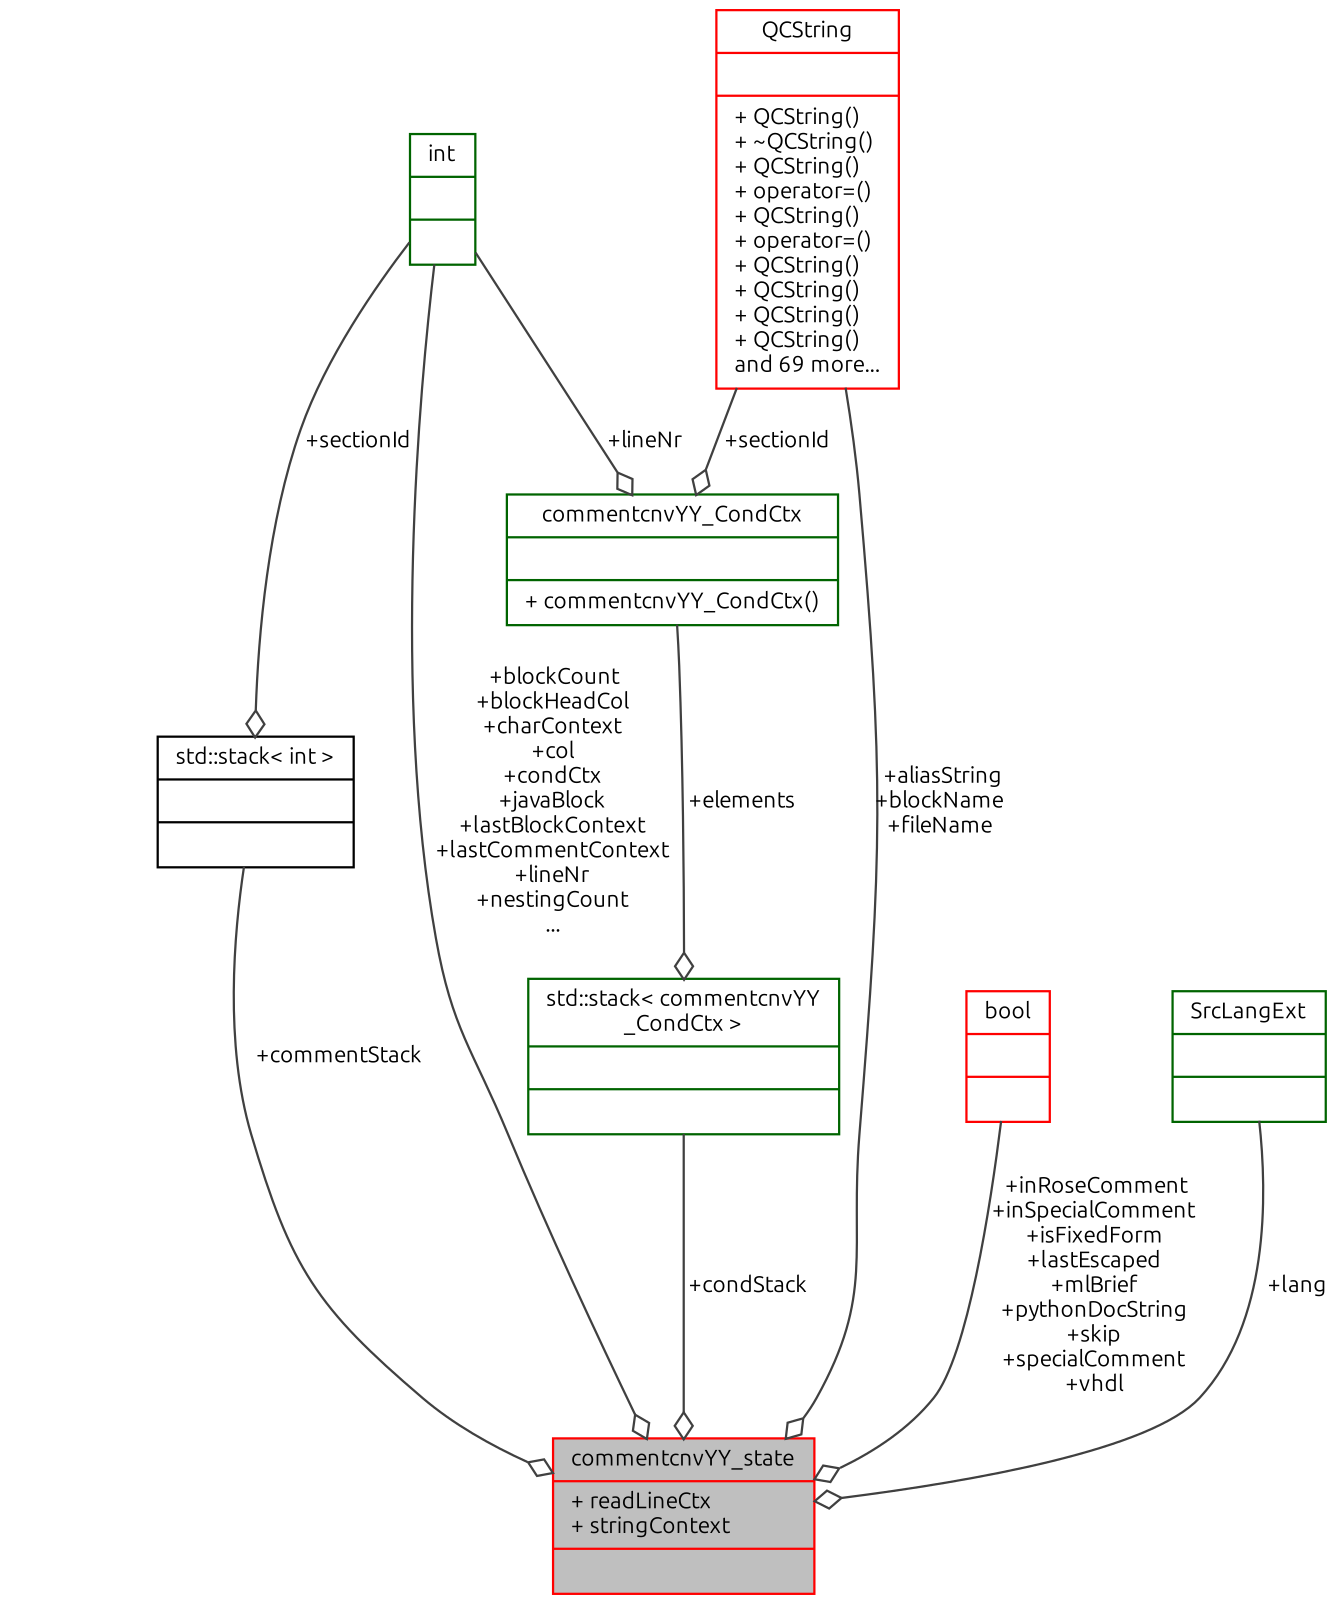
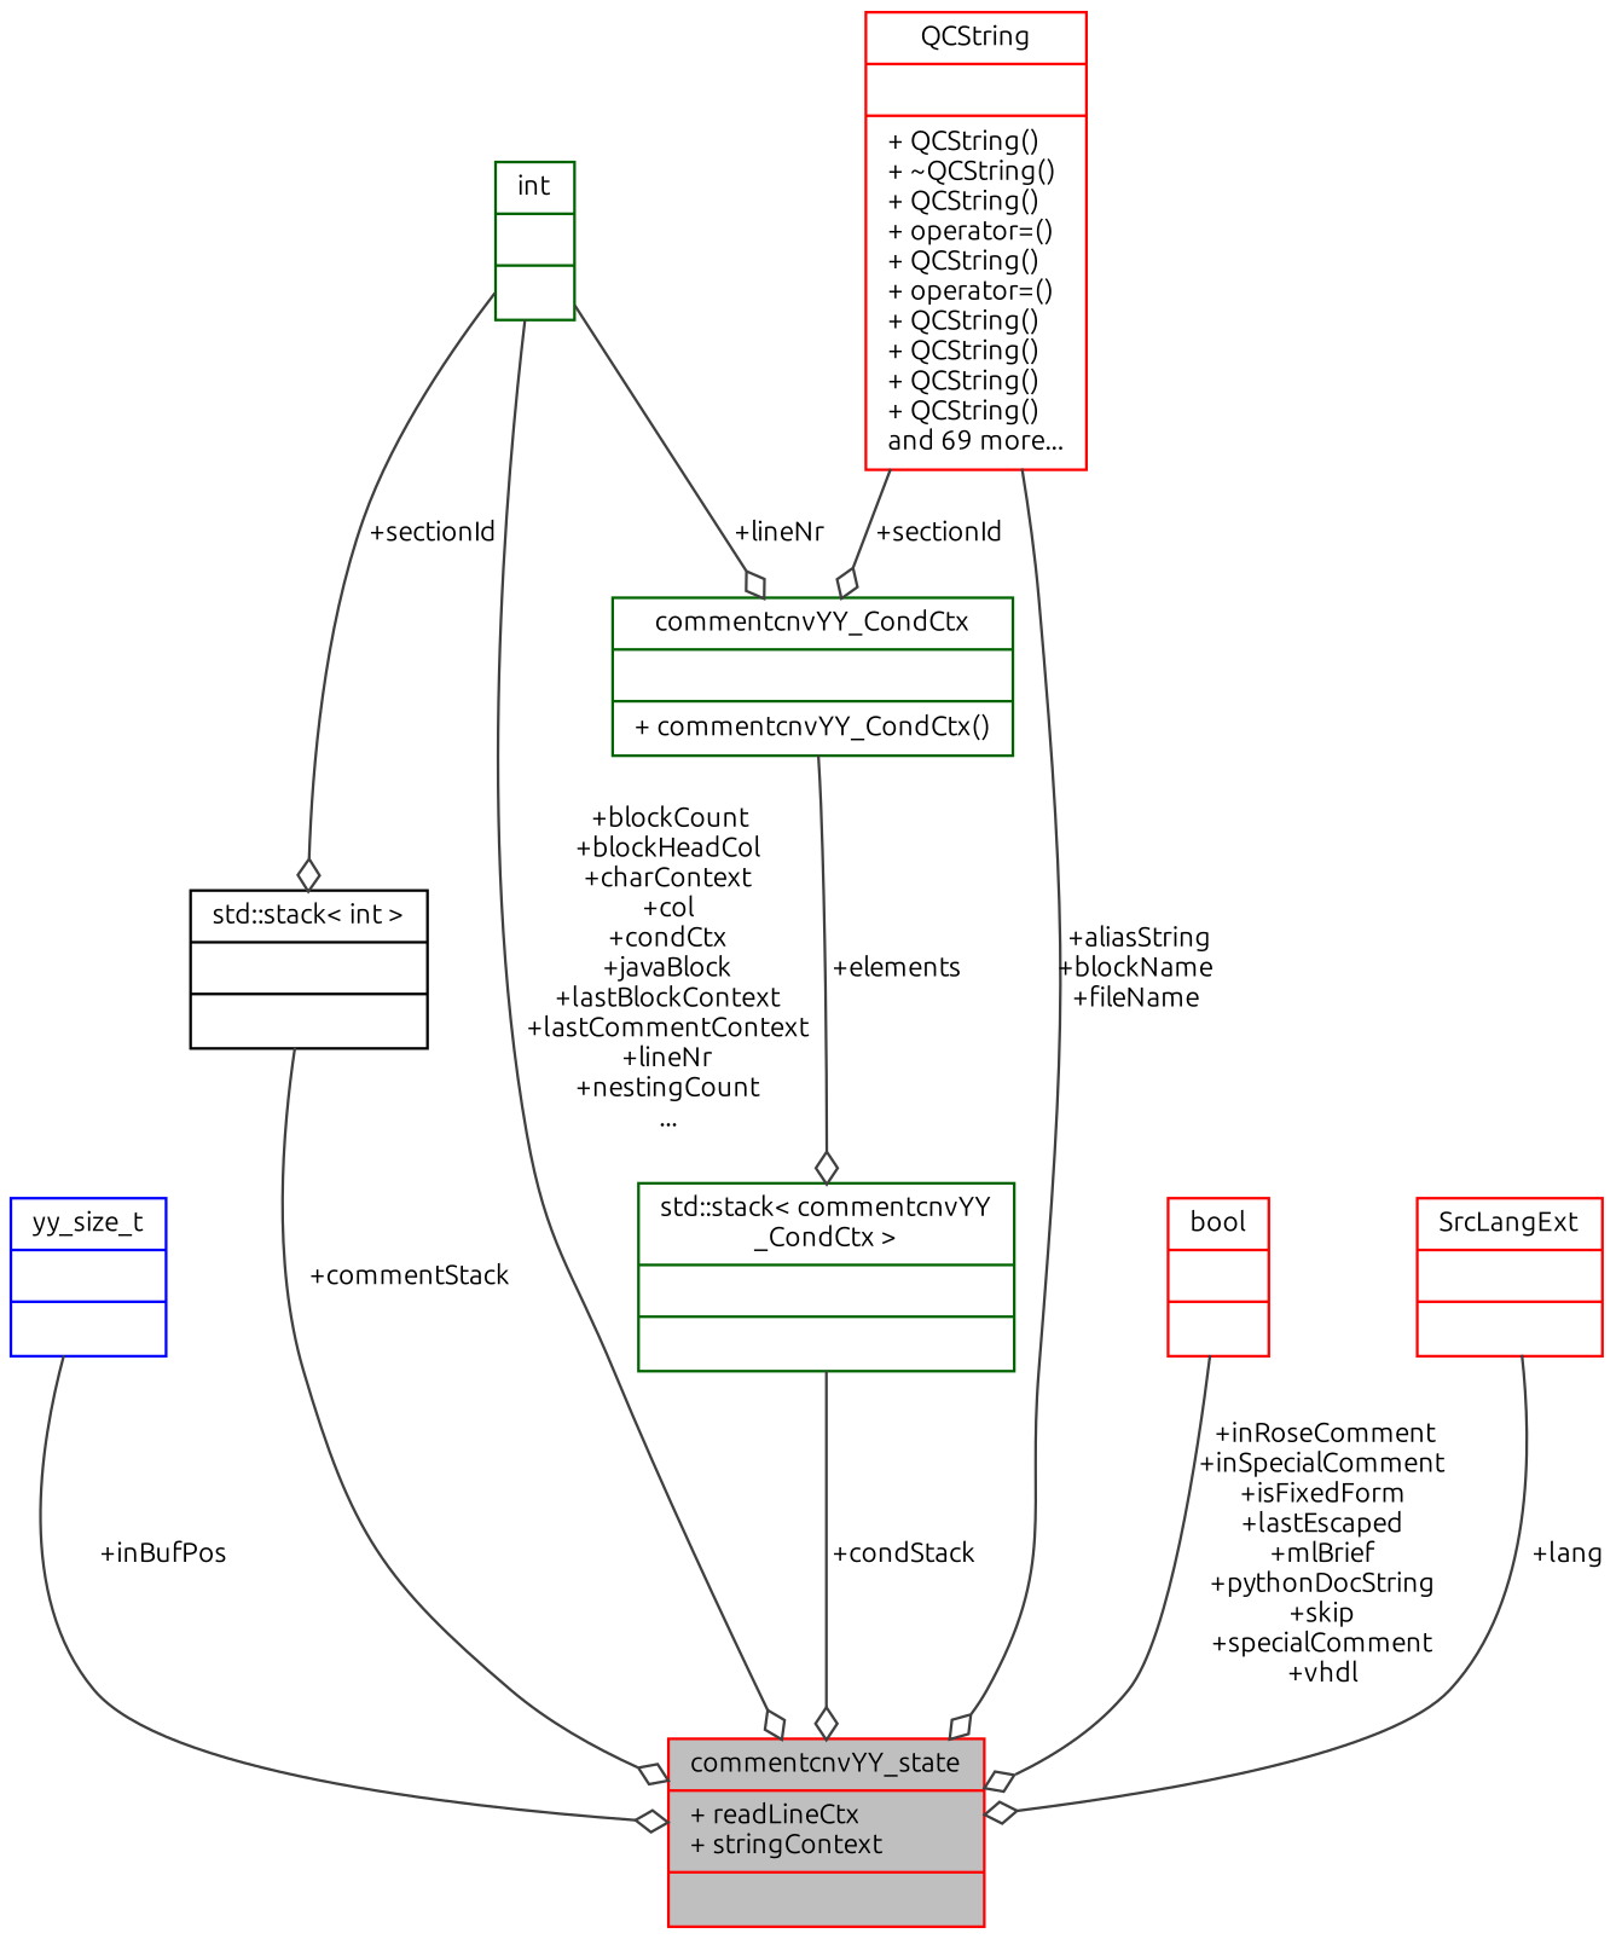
  digraph {
    fontname=Ubuntu
    node [color=red fillcolor=white fontname=Ubuntu fontsize=10 shape=record style=filled]
    edge [arrowhead=odiamond color=grey25 fontname=Ubuntu fontsize=10 labelfontname=Helvetica labelfontsize=10 style=solid]
    n1 [fillcolor=grey75 fontcolor=black height=0.2 label="{commentcnvYY_state\n|+ readLineCtx\l+ stringContext\l|}" width=0.4]
+   n2 [color=blue height=0.2 label="{yy_size_t\n||}" width=0.4]
    n3 [color=darkgreen height=0.2 label="{int\n||}" width=0.4]
    n4 [color=darkgreen height=0.2 label="{commentcnvYY_CondCtx\n||+ commentcnvYY_CondCtx()\l}" width=0.4]
    n5 [color=black height=0.2 label="{std::stack\< int \>\n||}" width=0.4]
    n6 [color=darkgreen height=0.2 label="{std::stack\< commentcnvYY\l_CondCtx \>\n||}" width=0.4]
    n7 [height=0.2 label="{bool\n||}" width=0.4]
    n8 [height=0.2 label="{QCString\n||+ QCString()\l+ ~QCString()\l+ QCString()\l+ operator=()\l+ QCString()\l+ operator=()\l+ QCString()\l+ QCString()\l+ QCString()\l+ QCString()\land 69 more...\l}" width=0.4]
-   n9 [color=darkgreen height=0.2 label="{SrcLangExt\n||}" width=0.4]
+   n9 [height=0.2 label="{SrcLangExt\n||}" width=0.4]
+   n2 -> n1 [label=" +inBufPos"]
    n3 -> n1 [label=" +blockCount\n+blockHeadCol\n+charContext\n+col\n+condCtx\n+javaBlock\n+lastBlockContext\n+lastCommentContext\n+lineNr\n+nestingCount\n..."]
    n3 -> n4 [label=" +lineNr"]
    n3 -> n5 [label=" +sectionId"]
    n4 -> n6 [label=" +elements"]
    n5 -> n1 [label=" +commentStack"]
    n6 -> n1 [label=" +condStack"]
    n7 -> n1 [label=" +inRoseComment\n+inSpecialComment\n+isFixedForm\n+lastEscaped\n+mlBrief\n+pythonDocString\n+skip\n+specialComment\n+vhdl"]
    n8 -> n1 [label=" +aliasString\n+blockName\n+fileName"]
    n8 -> n4 [label=" +sectionId"]
    n9 -> n1 [label=" +lang"]
  }
